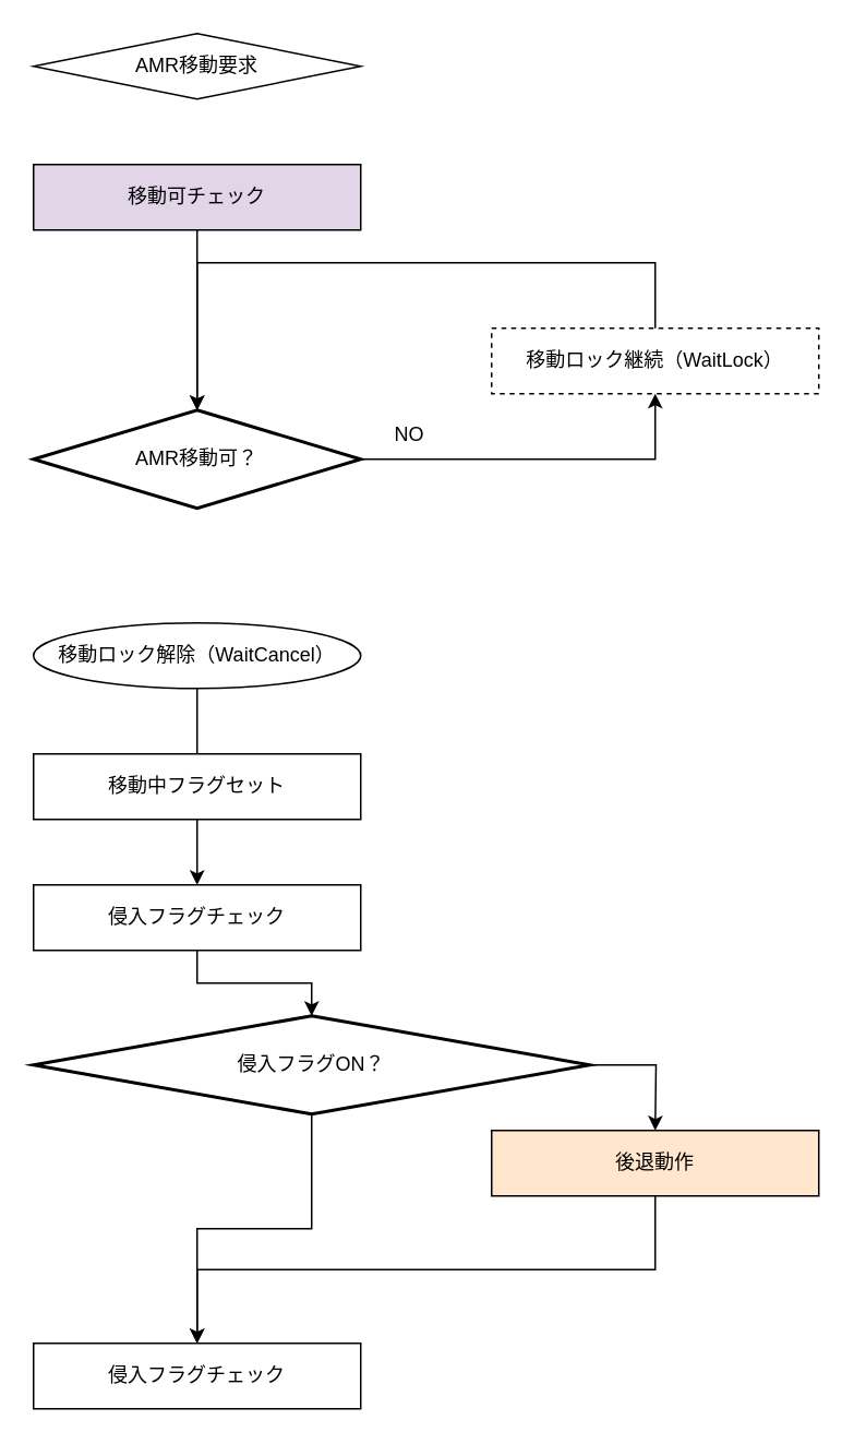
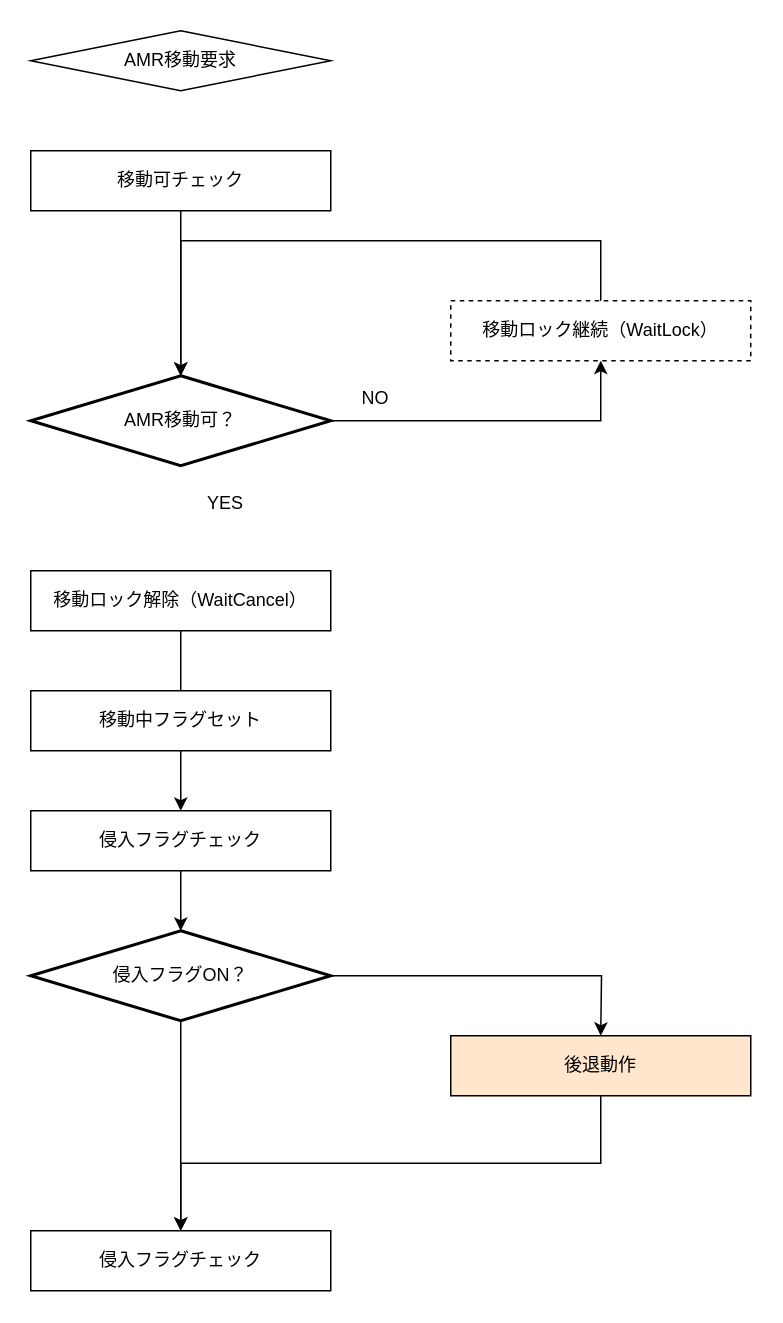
  <mxCell id="0" />
  <mxCell id="1" parent="0" />
  <mxCell id="2" value="AMR移動要求" style="rhombus;whiteSpace=wrap;html=1;" vertex="1" parent="1"><mxGeometry x="20" y="20" width="200" height="40" as="geometry" /></mxCell>
  <mxCell id="3" value="侵入フラグチェック" style="rounded=0;whiteSpace=wrap;html=1;" vertex="1" parent="1"><mxGeometry x="20" y="540" width="200" height="40" as="geometry" /></mxCell>
  <mxCell id="4" style="edgeStyle=orthogonalEdgeStyle;rounded=0;orthogonalLoop=1;jettySize=auto;html=1;entryX=0.5;entryY=0;entryDx=0;entryDy=0;" edge="1" parent="1" source="5" target="3"><mxGeometry relative="1" as="geometry" /></mxCell>
  <mxCell id="5" value="移動中フラグセット" style="rounded=0;whiteSpace=wrap;html=1;" vertex="1" parent="1"><mxGeometry x="20" y="460" width="200" height="40" as="geometry" /></mxCell>
  <mxCell id="6" style="edgeStyle=orthogonalEdgeStyle;rounded=0;orthogonalLoop=1;jettySize=auto;html=1;entryX=0.5;entryY=0;entryDx=0;entryDy=0;" edge="1" parent="1" source="8"><mxGeometry relative="1" as="geometry"><mxPoint x="400" y="690" as="targetPoint" /></mxGeometry></mxCell>
  <mxCell id="7" style="edgeStyle=orthogonalEdgeStyle;rounded=0;orthogonalLoop=1;jettySize=auto;html=1;exitX=0.5;exitY=1;exitDx=0;exitDy=0;exitPerimeter=0;entryX=0.5;entryY=0;entryDx=0;entryDy=0;" edge="1" parent="1" source="8" target="20"><mxGeometry relative="1" as="geometry" /></mxCell>
- <mxCell id="8" value="侵入フラグON？" style="strokeWidth=2;html=1;shape=mxgraph.flowchart.decision;whiteSpace=wrap;" vertex="1" parent="1"><mxGeometry x="20" y="620" width="340" height="60" as="geometry" /></mxCell>
+ <mxCell id="8" value="侵入フラグON？" style="strokeWidth=2;html=1;shape=mxgraph.flowchart.decision;whiteSpace=wrap;" vertex="1" parent="1"><mxGeometry x="20" y="620" width="200" height="60" as="geometry" /></mxCell>
  <mxCell id="9" style="edgeStyle=orthogonalEdgeStyle;rounded=0;orthogonalLoop=1;jettySize=auto;html=1;entryX=0.5;entryY=0;entryDx=0;entryDy=0;entryPerimeter=0;" edge="1" parent="1" source="3" target="8"><mxGeometry relative="1" as="geometry" /></mxCell>
  <mxCell id="10" style="edgeStyle=orthogonalEdgeStyle;rounded=0;orthogonalLoop=1;jettySize=auto;html=1;entryX=0.5;entryY=1;entryDx=0;entryDy=0;" edge="1" parent="1" source="11" target="12"><mxGeometry relative="1" as="geometry" /></mxCell>
  <mxCell id="11" value="AMR移動可？" style="strokeWidth=2;html=1;shape=mxgraph.flowchart.decision;whiteSpace=wrap;" vertex="1" parent="1"><mxGeometry x="20" y="250" width="200" height="60" as="geometry" /></mxCell>
  <mxCell id="12" value="移動ロック継続（WaitLock）" style="rounded=0;whiteSpace=wrap;html=1;dashed=1;" vertex="1" parent="1"><mxGeometry x="300" y="200" width="200" height="40" as="geometry" /></mxCell>
  <mxCell id="13" style="edgeStyle=orthogonalEdgeStyle;rounded=0;orthogonalLoop=1;jettySize=auto;html=1;entryX=0.5;entryY=0;entryDx=0;entryDy=0;entryPerimeter=0;exitX=0.5;exitY=1;exitDx=0;exitDy=0;" edge="1" parent="1" source="17" target="11"><mxGeometry relative="1" as="geometry"><mxPoint x="60" y="140" as="sourcePoint" /><Array as="points"><mxPoint x="120" y="170" /><mxPoint x="120" y="170" /></Array></mxGeometry></mxCell>
  <mxCell id="14" style="edgeStyle=orthogonalEdgeStyle;rounded=0;orthogonalLoop=1;jettySize=auto;html=1;exitX=0.5;exitY=0;exitDx=0;exitDy=0;entryX=0.5;entryY=0;entryDx=0;entryDy=0;entryPerimeter=0;" edge="1" parent="1" source="12" target="11"><mxGeometry relative="1" as="geometry"><Array as="points"><mxPoint x="400" y="160" /><mxPoint x="120" y="160" /></Array></mxGeometry></mxCell>
  <mxCell id="15" style="edgeStyle=orthogonalEdgeStyle;rounded=0;orthogonalLoop=1;jettySize=auto;html=1;entryX=0.5;entryY=0;entryDx=0;entryDy=0;endArrow=none;" edge="1" parent="1" source="16" target="5"><mxGeometry relative="1" as="geometry" /></mxCell>
- <mxCell id="16" value="移動ロック解除（WaitCancel）" style="ellipse;whiteSpace=wrap;html=1;" vertex="1" parent="1"><mxGeometry x="20" y="380" width="200" height="40" as="geometry" /></mxCell>
- <mxCell id="17" value="移動可チェック" style="rounded=0;whiteSpace=wrap;html=1;fillColor=#e1d5e7;" vertex="1" parent="1"><mxGeometry x="20" y="100" width="200" height="40" as="geometry" /></mxCell>
+ <mxCell id="16" value="移動ロック解除（WaitCancel）" style="rounded=0;whiteSpace=wrap;html=1;" vertex="1" parent="1"><mxGeometry x="20" y="380" width="200" height="40" as="geometry" /></mxCell>
+ <mxCell id="17" value="移動可チェック" style="rounded=0;whiteSpace=wrap;html=1;" vertex="1" parent="1"><mxGeometry x="20" y="100" width="200" height="40" as="geometry" /></mxCell>
  <mxCell id="18" style="edgeStyle=orthogonalEdgeStyle;rounded=0;orthogonalLoop=1;jettySize=auto;html=1;exitX=0.5;exitY=1;exitDx=0;exitDy=0;entryX=0.5;entryY=0;entryDx=0;entryDy=0;" edge="1" parent="1" source="19" target="20"><mxGeometry relative="1" as="geometry" /></mxCell>
  <mxCell id="19" value="後退動作" style="rounded=0;whiteSpace=wrap;html=1;fillColor=#ffe6cc;" vertex="1" parent="1"><mxGeometry x="300" y="690" width="200" height="40" as="geometry" /></mxCell>
  <mxCell id="20" value="侵入フラグチェック" style="rounded=0;whiteSpace=wrap;html=1;" vertex="1" parent="1"><mxGeometry x="20" y="820" width="200" height="40" as="geometry" /></mxCell>
  <mxCell id="21" value="NO" style="text;html=1;align=center;verticalAlign=middle;whiteSpace=wrap;rounded=0;" vertex="1" parent="1"><mxGeometry x="220" y="250" width="60" height="30" as="geometry" /></mxCell>
+ <mxCell id="22" value="YES" style="text;html=1;align=center;verticalAlign=middle;whiteSpace=wrap;rounded=0;" vertex="1" parent="1"><mxGeometry x="120" y="320" width="60" height="30" as="geometry" /></mxCell>
